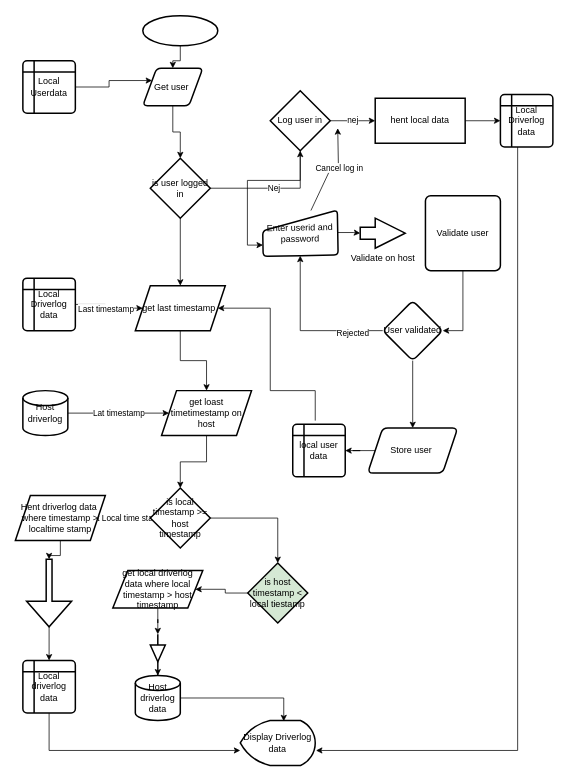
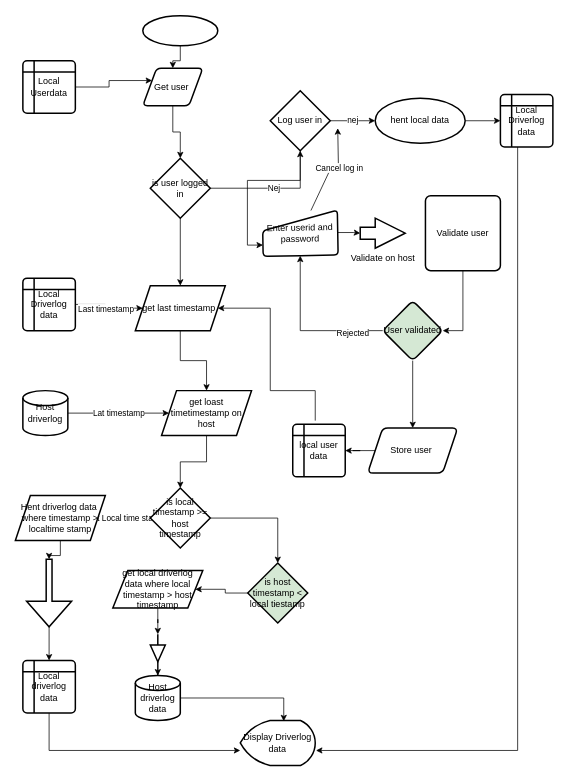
  <mxCell id="0" />
  <mxCell id="1" parent="0" />
  <mxCell id="2" value="" style="edgeStyle=orthogonalEdgeStyle;rounded=0;orthogonalLoop=1;jettySize=auto;html=1;" edge="1" parent="1" source="34" target="6"><mxGeometry relative="1" as="geometry" /></mxCell>
  <mxCell id="3" value="" style="strokeWidth=2;html=1;shape=mxgraph.flowchart.start_1;whiteSpace=wrap;" vertex="1" parent="1"><mxGeometry x="190" y="20" width="100" height="40" as="geometry" /></mxCell>
  <mxCell id="4" value="Nej" style="edgeStyle=orthogonalEdgeStyle;rounded=0;orthogonalLoop=1;jettySize=auto;html=1;" edge="1" parent="1" source="6" target="9"><mxGeometry relative="1" as="geometry" /></mxCell>
  <mxCell id="5" value="" style="edgeStyle=orthogonalEdgeStyle;rounded=0;orthogonalLoop=1;jettySize=auto;html=1;" edge="1" parent="1" source="6" target="26"><mxGeometry relative="1" as="geometry" /></mxCell>
  <mxCell id="6" value="is user logged in" style="rhombus;whiteSpace=wrap;html=1;strokeWidth=2;" vertex="1" parent="1"><mxGeometry x="200" y="210" width="80" height="80" as="geometry" /></mxCell>
  <mxCell id="7" value="nej" style="edgeStyle=orthogonalEdgeStyle;rounded=0;orthogonalLoop=1;jettySize=auto;html=1;" edge="1" parent="1" source="9" target="11"><mxGeometry relative="1" as="geometry" /></mxCell>
  <mxCell id="8" style="edgeStyle=orthogonalEdgeStyle;rounded=0;orthogonalLoop=1;jettySize=auto;html=1;entryX=0;entryY=0.75;entryDx=0;entryDy=0;" edge="1" parent="1" source="9" target="17"><mxGeometry relative="1" as="geometry"><mxPoint x="400" y="250" as="targetPoint" /></mxGeometry></mxCell>
  <mxCell id="9" value="Log user in" style="rhombus;whiteSpace=wrap;html=1;strokeWidth=2;" vertex="1" parent="1"><mxGeometry x="360" y="120" width="80" height="80" as="geometry" /></mxCell>
  <mxCell id="10" style="edgeStyle=orthogonalEdgeStyle;rounded=0;orthogonalLoop=1;jettySize=auto;html=1;entryX=0;entryY=0.5;entryDx=0;entryDy=0;" edge="1" parent="1" source="11" target="13"><mxGeometry relative="1" as="geometry" /></mxCell>
- <mxCell id="11" value="hent local data" style="whiteSpace=wrap;html=1;strokeWidth=2;" vertex="1" parent="1"><mxGeometry x="500" y="130" width="120" height="60" as="geometry" /></mxCell>
+ <mxCell id="11" value="hent local data" style="ellipse;whiteSpace=wrap;html=1;strokeWidth=2;" vertex="1" parent="1"><mxGeometry x="500" y="130" width="120" height="60" as="geometry" /></mxCell>
  <mxCell id="12" style="edgeStyle=orthogonalEdgeStyle;rounded=0;orthogonalLoop=1;jettySize=auto;html=1;entryX=1.01;entryY=0.667;entryDx=0;entryDy=0;entryPerimeter=0;" edge="1" parent="1" source="13" target="59"><mxGeometry relative="1" as="geometry"><Array as="points"><mxPoint x="690" y="1000" /></Array></mxGeometry></mxCell>
  <mxCell id="13" value="Local Driverlog data" style="shape=internalStorage;whiteSpace=wrap;html=1;dx=15;dy=15;rounded=1;arcSize=8;strokeWidth=2;" vertex="1" parent="1"><mxGeometry x="667" y="125" width="70" height="70" as="geometry" /></mxCell>
  <mxCell id="14" style="edgeStyle=orthogonalEdgeStyle;rounded=0;orthogonalLoop=1;jettySize=auto;html=1;exitX=1;exitY=0.5;exitDx=0;exitDy=0;" edge="1" parent="1" source="17" target="18"><mxGeometry relative="1" as="geometry" /></mxCell>
  <mxCell id="15" style="edgeStyle=orthogonalEdgeStyle;rounded=0;orthogonalLoop=1;jettySize=auto;html=1;" edge="1" parent="1" source="17"><mxGeometry relative="1" as="geometry"><mxPoint x="450" y="170" as="targetPoint" /><Array as="points"><mxPoint x="440" y="225" /><mxPoint x="451" y="225" /></Array></mxGeometry></mxCell>
  <mxCell id="16" value="Cancel log in" style="edgeLabel;html=1;align=center;verticalAlign=middle;resizable=0;points=[];" vertex="1" connectable="0" parent="15"><mxGeometry x="0.17" y="-1" relative="1" as="geometry"><mxPoint as="offset" /></mxGeometry></mxCell>
  <mxCell id="17" value="Enter userid and password" style="html=1;strokeWidth=2;shape=manualInput;whiteSpace=wrap;rounded=1;size=26;arcSize=11;rotation=-1;" vertex="1" parent="1"><mxGeometry x="350" y="280" width="100" height="60" as="geometry" /></mxCell>
  <mxCell id="18" value="Validate on host&lt;br&gt;" style="verticalLabelPosition=bottom;verticalAlign=top;html=1;strokeWidth=2;shape=mxgraph.arrows2.arrow;dy=0.6;dx=40;notch=0;" vertex="1" parent="1"><mxGeometry x="480" y="290" width="60" height="40" as="geometry" /></mxCell>
  <mxCell id="19" value="" style="edgeStyle=orthogonalEdgeStyle;rounded=0;orthogonalLoop=1;jettySize=auto;html=1;entryX=1;entryY=0.5;entryDx=0;entryDy=0;" edge="1" parent="1" source="20" target="24"><mxGeometry relative="1" as="geometry" /></mxCell>
  <mxCell id="20" value="Validate user" style="rounded=1;whiteSpace=wrap;html=1;absoluteArcSize=1;arcSize=14;strokeWidth=2;" vertex="1" parent="1"><mxGeometry x="567" y="260" width="100" height="100" as="geometry" /></mxCell>
  <mxCell id="21" style="edgeStyle=orthogonalEdgeStyle;rounded=0;orthogonalLoop=1;jettySize=auto;html=1;" edge="1" parent="1" source="24" target="17"><mxGeometry relative="1" as="geometry" /></mxCell>
  <mxCell id="22" value="Rejected" style="edgeLabel;html=1;align=center;verticalAlign=middle;resizable=0;points=[];" vertex="1" connectable="0" parent="21"><mxGeometry x="-0.609" y="3" relative="1" as="geometry"><mxPoint as="offset" /></mxGeometry></mxCell>
  <mxCell id="23" value="" style="edgeStyle=orthogonalEdgeStyle;rounded=0;orthogonalLoop=1;jettySize=auto;html=1;" edge="1" parent="1" source="24" target="28"><mxGeometry relative="1" as="geometry" /></mxCell>
- <mxCell id="24" value="User validated" style="rhombus;whiteSpace=wrap;html=1;rounded=1;arcSize=14;strokeWidth=2;" vertex="1" parent="1"><mxGeometry x="510" y="400" width="80" height="80" as="geometry" /></mxCell>
+ <mxCell id="24" value="User validated" style="rhombus;whiteSpace=wrap;html=1;rounded=1;arcSize=14;strokeWidth=2;fillColor=#d5e8d4;" vertex="1" parent="1"><mxGeometry x="510" y="400" width="80" height="80" as="geometry" /></mxCell>
  <mxCell id="25" value="" style="edgeStyle=orthogonalEdgeStyle;rounded=0;orthogonalLoop=1;jettySize=auto;html=1;" edge="1" parent="1" source="26" target="39"><mxGeometry relative="1" as="geometry" /></mxCell>
  <mxCell id="26" value="get last timestamp&amp;nbsp;" style="shape=parallelogram;perimeter=parallelogramPerimeter;whiteSpace=wrap;html=1;fixedSize=1;strokeWidth=2;" vertex="1" parent="1"><mxGeometry x="180" y="380" width="120" height="60" as="geometry" /></mxCell>
  <mxCell id="27" style="edgeStyle=orthogonalEdgeStyle;rounded=0;orthogonalLoop=1;jettySize=auto;html=1;exitX=0;exitY=0.5;exitDx=0;exitDy=0;entryX=1;entryY=0.5;entryDx=0;entryDy=0;" edge="1" parent="1" source="28" target="30"><mxGeometry relative="1" as="geometry" /></mxCell>
  <mxCell id="28" value="Store user&amp;nbsp;" style="shape=parallelogram;perimeter=parallelogramPerimeter;whiteSpace=wrap;html=1;fixedSize=1;rounded=1;arcSize=14;strokeWidth=2;" vertex="1" parent="1"><mxGeometry x="490" y="570" width="120" height="60" as="geometry" /></mxCell>
  <mxCell id="29" style="edgeStyle=orthogonalEdgeStyle;rounded=0;orthogonalLoop=1;jettySize=auto;html=1;entryX=1;entryY=0.5;entryDx=0;entryDy=0;" edge="1" parent="1" target="26"><mxGeometry relative="1" as="geometry"><mxPoint x="420" y="560" as="sourcePoint" /><Array as="points"><mxPoint x="420" y="520" /><mxPoint x="360" y="520" /><mxPoint x="360" y="410" /></Array></mxGeometry></mxCell>
  <mxCell id="30" value="local user data" style="shape=internalStorage;whiteSpace=wrap;html=1;dx=15;dy=15;rounded=1;arcSize=8;strokeWidth=2;" vertex="1" parent="1"><mxGeometry x="390" y="565" width="70" height="70" as="geometry" /></mxCell>
  <mxCell id="31" style="edgeStyle=orthogonalEdgeStyle;rounded=0;orthogonalLoop=1;jettySize=auto;html=1;entryX=0;entryY=0.25;entryDx=0;entryDy=0;" edge="1" parent="1" source="32" target="34"><mxGeometry relative="1" as="geometry" /></mxCell>
  <mxCell id="32" value="Local Userdata" style="shape=internalStorage;whiteSpace=wrap;html=1;dx=15;dy=15;rounded=1;arcSize=8;strokeWidth=2;" vertex="1" parent="1"><mxGeometry x="30" y="80" width="70" height="70" as="geometry" /></mxCell>
  <mxCell id="33" value="" style="edgeStyle=orthogonalEdgeStyle;rounded=0;orthogonalLoop=1;jettySize=auto;html=1;" edge="1" parent="1" source="3" target="34"><mxGeometry relative="1" as="geometry"><mxPoint x="240" y="60" as="sourcePoint" /><mxPoint x="240" y="210" as="targetPoint" /></mxGeometry></mxCell>
  <mxCell id="34" value="Get user&amp;nbsp;" style="shape=parallelogram;html=1;strokeWidth=2;perimeter=parallelogramPerimeter;whiteSpace=wrap;rounded=1;arcSize=12;size=0.23;" vertex="1" parent="1"><mxGeometry x="190" y="90" width="80" height="50" as="geometry" /></mxCell>
  <mxCell id="35" style="edgeStyle=orthogonalEdgeStyle;rounded=0;orthogonalLoop=1;jettySize=auto;html=1;entryX=0;entryY=0.5;entryDx=0;entryDy=0;" edge="1" parent="1" source="37" target="26"><mxGeometry relative="1" as="geometry" /></mxCell>
  <mxCell id="36" value="Last timestamp" style="edgeLabel;html=1;align=center;verticalAlign=middle;resizable=0;points=[];" vertex="1" connectable="0" parent="35"><mxGeometry x="-0.053" relative="1" as="geometry"><mxPoint as="offset" /></mxGeometry></mxCell>
  <mxCell id="37" value="Local Driverlog data&lt;br&gt;" style="shape=internalStorage;whiteSpace=wrap;html=1;dx=15;dy=15;rounded=1;arcSize=8;strokeWidth=2;" vertex="1" parent="1"><mxGeometry x="30" y="370" width="70" height="70" as="geometry" /></mxCell>
  <mxCell id="38" value="" style="edgeStyle=orthogonalEdgeStyle;rounded=0;orthogonalLoop=1;jettySize=auto;html=1;" edge="1" parent="1" source="39" target="44"><mxGeometry relative="1" as="geometry" /></mxCell>
  <mxCell id="39" value="get loast timetimestamp on host" style="shape=parallelogram;perimeter=parallelogramPerimeter;whiteSpace=wrap;html=1;fixedSize=1;strokeWidth=2;" vertex="1" parent="1"><mxGeometry x="215" y="520" width="120" height="60" as="geometry" /></mxCell>
  <mxCell id="40" value="Lat timestamp" style="edgeStyle=orthogonalEdgeStyle;rounded=0;orthogonalLoop=1;jettySize=auto;html=1;" edge="1" parent="1" source="41" target="39"><mxGeometry relative="1" as="geometry" /></mxCell>
  <mxCell id="41" value="Host driverlog" style="strokeWidth=2;html=1;shape=mxgraph.flowchart.database;whiteSpace=wrap;" vertex="1" parent="1"><mxGeometry x="30" y="520" width="60" height="60" as="geometry" /></mxCell>
  <mxCell id="42" value="Last Local time stamp" style="edgeStyle=orthogonalEdgeStyle;rounded=0;orthogonalLoop=1;jettySize=auto;html=1;" edge="1" parent="1" source="44" target="46"><mxGeometry relative="1" as="geometry" /></mxCell>
  <mxCell id="43" value="" style="edgeStyle=orthogonalEdgeStyle;rounded=0;orthogonalLoop=1;jettySize=auto;html=1;" edge="1" parent="1" source="44" target="52"><mxGeometry relative="1" as="geometry" /></mxCell>
  <mxCell id="44" value="is local timestamp &amp;gt;= host timestamp" style="rhombus;whiteSpace=wrap;html=1;strokeWidth=2;" vertex="1" parent="1"><mxGeometry x="200" y="650" width="80" height="80" as="geometry" /></mxCell>
  <mxCell id="45" style="edgeStyle=orthogonalEdgeStyle;rounded=0;orthogonalLoop=1;jettySize=auto;html=1;" edge="1" parent="1" source="46" target="48"><mxGeometry relative="1" as="geometry" /></mxCell>
  <mxCell id="46" value="Hent driverlog data&amp;nbsp; where timestamp &amp;gt; localtime stamp" style="shape=parallelogram;perimeter=parallelogramPerimeter;whiteSpace=wrap;html=1;fixedSize=1;strokeWidth=2;" vertex="1" parent="1"><mxGeometry x="20" y="660" width="120" height="60" as="geometry" /></mxCell>
  <mxCell id="47" style="edgeStyle=orthogonalEdgeStyle;rounded=0;orthogonalLoop=1;jettySize=auto;html=1;exitX=1;exitY=0.5;exitDx=0;exitDy=0;exitPerimeter=0;entryX=0.5;entryY=0;entryDx=0;entryDy=0;" edge="1" parent="1" source="48" target="50"><mxGeometry relative="1" as="geometry" /></mxCell>
  <mxCell id="48" value="" style="verticalLabelPosition=bottom;verticalAlign=top;html=1;strokeWidth=2;shape=mxgraph.arrows2.arrow;dy=0.87;dx=34;notch=0;rotation=90;" vertex="1" parent="1"><mxGeometry x="20" y="760" width="90" height="60" as="geometry" /></mxCell>
  <mxCell id="49" style="edgeStyle=orthogonalEdgeStyle;rounded=0;orthogonalLoop=1;jettySize=auto;html=1;entryX=0;entryY=0.667;entryDx=0;entryDy=0;entryPerimeter=0;exitX=0.5;exitY=1;exitDx=0;exitDy=0;" edge="1" parent="1" source="50" target="59"><mxGeometry relative="1" as="geometry" /></mxCell>
  <mxCell id="50" value="Local driverlog data" style="shape=internalStorage;whiteSpace=wrap;html=1;dx=15;dy=15;rounded=1;arcSize=8;strokeWidth=2;" vertex="1" parent="1"><mxGeometry x="30" y="880" width="70" height="70" as="geometry" /></mxCell>
  <mxCell id="51" value="" style="edgeStyle=orthogonalEdgeStyle;rounded=0;orthogonalLoop=1;jettySize=auto;html=1;" edge="1" parent="1" source="52" target="54"><mxGeometry relative="1" as="geometry" /></mxCell>
  <mxCell id="52" value="is host timestamp &amp;lt; local tiestamp&lt;br&gt;" style="rhombus;whiteSpace=wrap;html=1;strokeWidth=2;fillColor=#d5e8d4;" vertex="1" parent="1"><mxGeometry x="330" y="750" width="80" height="80" as="geometry" /></mxCell>
  <mxCell id="53" style="edgeStyle=orthogonalEdgeStyle;rounded=0;orthogonalLoop=1;jettySize=auto;html=1;entryX=0;entryY=0.5;entryDx=0;entryDy=0;entryPerimeter=0;" edge="1" parent="1" source="54" target="56"><mxGeometry relative="1" as="geometry" /></mxCell>
  <mxCell id="54" value="get local driverlog data where local timestamp &amp;gt; host timestamp" style="shape=parallelogram;perimeter=parallelogramPerimeter;whiteSpace=wrap;html=1;fixedSize=1;strokeWidth=2;" vertex="1" parent="1"><mxGeometry x="150" y="760" width="120" height="50" as="geometry" /></mxCell>
  <mxCell id="55" style="edgeStyle=orthogonalEdgeStyle;rounded=0;orthogonalLoop=1;jettySize=auto;html=1;" edge="1" parent="1" source="56" target="58"><mxGeometry relative="1" as="geometry" /></mxCell>
  <mxCell id="56" value="" style="verticalLabelPosition=bottom;verticalAlign=top;html=1;strokeWidth=2;shape=mxgraph.arrows2.arrow;dy=1;dx=22.26;notch=5;rotation=90;" vertex="1" parent="1"><mxGeometry x="191.73" y="853.29" width="36.55" height="20" as="geometry" /></mxCell>
  <mxCell id="57" style="edgeStyle=orthogonalEdgeStyle;rounded=0;orthogonalLoop=1;jettySize=auto;html=1;entryX=0.58;entryY=0.017;entryDx=0;entryDy=0;entryPerimeter=0;" edge="1" parent="1" source="58" target="59"><mxGeometry relative="1" as="geometry" /></mxCell>
  <mxCell id="58" value="Host driverlog data" style="strokeWidth=2;html=1;shape=mxgraph.flowchart.database;whiteSpace=wrap;" vertex="1" parent="1"><mxGeometry x="180.01" y="900" width="60" height="60" as="geometry" /></mxCell>
  <mxCell id="59" value="Display Driverlog data" style="strokeWidth=2;html=1;shape=mxgraph.flowchart.display;whiteSpace=wrap;" vertex="1" parent="1"><mxGeometry x="320" y="960" width="100" height="60" as="geometry" /></mxCell>
